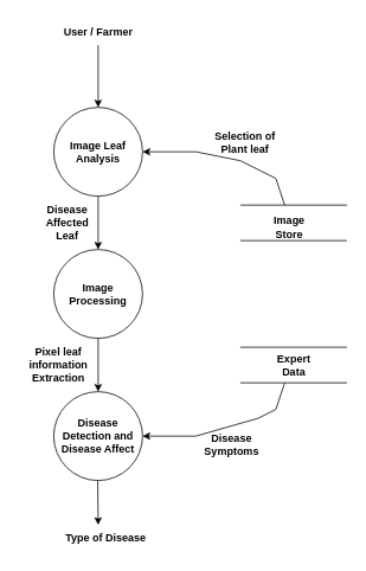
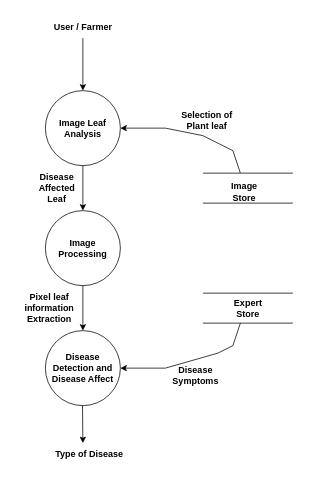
  <mxCell id="0" />
  <mxCell id="1" parent="0" />
  <mxCell id="2" value="&lt;b&gt;Image Leaf&lt;br&gt;Analysis&lt;/b&gt;" style="ellipse;whiteSpace=wrap;html=1;aspect=fixed;" vertex="1" parent="1"><mxGeometry x="60" y="120" width="100" height="100" as="geometry" /></mxCell>
  <mxCell id="3" value="" style="endArrow=classic;html=1;rounded=0;entryX=0.5;entryY=0;entryDx=0;entryDy=0;" edge="1" parent="1" source="4" target="2"><mxGeometry width="50" height="50" relative="1" as="geometry"><mxPoint x="110" y="70" as="sourcePoint" /><mxPoint x="150" y="260" as="targetPoint" /></mxGeometry></mxCell>
  <mxCell id="4" value="&lt;b&gt;User / Farmer&lt;/b&gt;" style="text;html=1;align=center;verticalAlign=middle;resizable=0;points=[];autosize=1;strokeColor=none;fillColor=none;" vertex="1" parent="1"><mxGeometry x="60" y="20" width="100" height="30" as="geometry" /></mxCell>
  <mxCell id="5" value="&lt;b&gt;Image&lt;br&gt;Processing&lt;/b&gt;" style="ellipse;whiteSpace=wrap;html=1;aspect=fixed;" vertex="1" parent="1"><mxGeometry x="60" y="280" width="100" height="100" as="geometry" /></mxCell>
  <mxCell id="6" value="&lt;b&gt;Disease&lt;br&gt;Detection and&lt;br&gt;Disease Affect&lt;/b&gt;" style="ellipse;whiteSpace=wrap;html=1;aspect=fixed;" vertex="1" parent="1"><mxGeometry x="60" y="440" width="100" height="100" as="geometry" /></mxCell>
  <mxCell id="7" value="" style="endArrow=classic;html=1;rounded=0;exitX=0.5;exitY=1;exitDx=0;exitDy=0;entryX=0.5;entryY=0;entryDx=0;entryDy=0;" edge="1" parent="1" source="2" target="5"><mxGeometry width="50" height="50" relative="1" as="geometry"><mxPoint x="100" y="310" as="sourcePoint" /><mxPoint x="150" y="260" as="targetPoint" /></mxGeometry></mxCell>
  <mxCell id="8" value="" style="endArrow=classic;html=1;rounded=0;exitX=0.5;exitY=1;exitDx=0;exitDy=0;entryX=0.5;entryY=0;entryDx=0;entryDy=0;" edge="1" parent="1" source="5" target="6"><mxGeometry width="50" height="50" relative="1" as="geometry"><mxPoint x="100" y="310" as="sourcePoint" /><mxPoint x="150" y="260" as="targetPoint" /></mxGeometry></mxCell>
  <mxCell id="9" value="" style="endArrow=none;html=1;rounded=0;" edge="1" parent="1"><mxGeometry width="50" height="50" relative="1" as="geometry"><mxPoint x="270" y="230" as="sourcePoint" /><mxPoint x="390" y="230" as="targetPoint" /><Array as="points"><mxPoint x="320" y="230" /></Array></mxGeometry></mxCell>
  <mxCell id="10" value="" style="endArrow=none;html=1;rounded=0;" edge="1" parent="1"><mxGeometry width="50" height="50" relative="1" as="geometry"><mxPoint x="270" y="270" as="sourcePoint" /><mxPoint x="390" y="270" as="targetPoint" /><Array as="points" /></mxGeometry></mxCell>
  <mxCell id="11" value="" style="endArrow=none;html=1;rounded=0;" edge="1" parent="1"><mxGeometry width="50" height="50" relative="1" as="geometry"><mxPoint x="270" y="390" as="sourcePoint" /><mxPoint x="390" y="390" as="targetPoint" /><Array as="points" /></mxGeometry></mxCell>
  <mxCell id="12" value="" style="endArrow=none;html=1;rounded=0;" edge="1" parent="1"><mxGeometry width="50" height="50" relative="1" as="geometry"><mxPoint x="270" y="430" as="sourcePoint" /><mxPoint x="390" y="430" as="targetPoint" /><Array as="points" /></mxGeometry></mxCell>
  <mxCell id="13" value="" style="endArrow=classic;html=1;rounded=0;entryX=1;entryY=0.5;entryDx=0;entryDy=0;" edge="1" parent="1" target="2"><mxGeometry width="50" height="50" relative="1" as="geometry"><mxPoint x="320" y="230" as="sourcePoint" /><mxPoint x="150" y="260" as="targetPoint" /><Array as="points"><mxPoint x="310" y="200" /><mxPoint x="290" y="190" /><mxPoint x="270" y="180" /><mxPoint x="220" y="170" /></Array></mxGeometry></mxCell>
  <mxCell id="14" value="" style="endArrow=classic;html=1;rounded=0;" edge="1" parent="1"><mxGeometry width="50" height="50" relative="1" as="geometry"><mxPoint x="320" y="430" as="sourcePoint" /><mxPoint x="160" y="490" as="targetPoint" /><Array as="points"><mxPoint x="310" y="460" /><mxPoint x="290" y="470" /><mxPoint x="220" y="490" /></Array></mxGeometry></mxCell>
  <mxCell id="15" value="" style="endArrow=classic;html=1;rounded=0;exitX=0.5;exitY=1;exitDx=0;exitDy=0;" edge="1" parent="1"><mxGeometry width="50" height="50" relative="1" as="geometry"><mxPoint x="109.5" y="540" as="sourcePoint" /><mxPoint x="110" y="590" as="targetPoint" /></mxGeometry></mxCell>
  <mxCell id="16" value="&lt;b&gt;Image &lt;br&gt;Store&lt;/b&gt;" style="text;html=1;align=center;verticalAlign=middle;resizable=0;points=[];autosize=1;strokeColor=none;fillColor=none;" vertex="1" parent="1"><mxGeometry x="295" y="235" width="60" height="40" as="geometry" /></mxCell>
  <mxCell id="17" value="&lt;b&gt;Selection of&lt;br&gt;Plant leaf&lt;/b&gt;" style="text;html=1;align=center;verticalAlign=middle;resizable=0;points=[];autosize=1;strokeColor=none;fillColor=none;" vertex="1" parent="1"><mxGeometry x="230" y="140" width="90" height="40" as="geometry" /></mxCell>
  <mxCell id="18" value="&lt;b&gt;Disease&lt;br&gt;Affected&lt;br&gt;Leaf&lt;/b&gt;" style="text;html=1;align=center;verticalAlign=middle;resizable=0;points=[];autosize=1;strokeColor=none;fillColor=none;" vertex="1" parent="1"><mxGeometry x="40" y="220" width="70" height="60" as="geometry" /></mxCell>
  <mxCell id="19" value="&lt;b&gt;Pixel leaf&lt;br&gt;information&lt;br&gt;Extraction&lt;/b&gt;" style="text;html=1;align=center;verticalAlign=middle;resizable=0;points=[];autosize=1;strokeColor=none;fillColor=none;" vertex="1" parent="1"><mxGeometry x="20" y="380" width="90" height="60" as="geometry" /></mxCell>
- <mxCell id="20" value="&lt;b&gt;Expert&lt;br&gt;Data&lt;/b&gt;" style="text;html=1;align=center;verticalAlign=middle;resizable=0;points=[];autosize=1;strokeColor=none;fillColor=none;" vertex="1" parent="1"><mxGeometry x="300" y="390" width="60" height="40" as="geometry" /></mxCell>
+ <mxCell id="20" value="&lt;b&gt;Expert&lt;br&gt;Store&lt;/b&gt;" style="text;html=1;align=center;verticalAlign=middle;resizable=0;points=[];autosize=1;strokeColor=none;fillColor=none;" vertex="1" parent="1"><mxGeometry x="300" y="390" width="60" height="40" as="geometry" /></mxCell>
  <mxCell id="21" value="&lt;b&gt;Disease&lt;br&gt;Symptoms&lt;/b&gt;" style="text;html=1;align=center;verticalAlign=middle;resizable=0;points=[];autosize=1;strokeColor=none;fillColor=none;" vertex="1" parent="1"><mxGeometry x="220" y="480" width="80" height="40" as="geometry" /></mxCell>
  <mxCell id="22" value="&lt;b&gt;Type of Disease&amp;nbsp;&lt;/b&gt;" style="text;html=1;align=center;verticalAlign=middle;resizable=0;points=[];autosize=1;strokeColor=none;fillColor=none;" vertex="1" parent="1"><mxGeometry x="60" y="590" width="120" height="30" as="geometry" /></mxCell>
